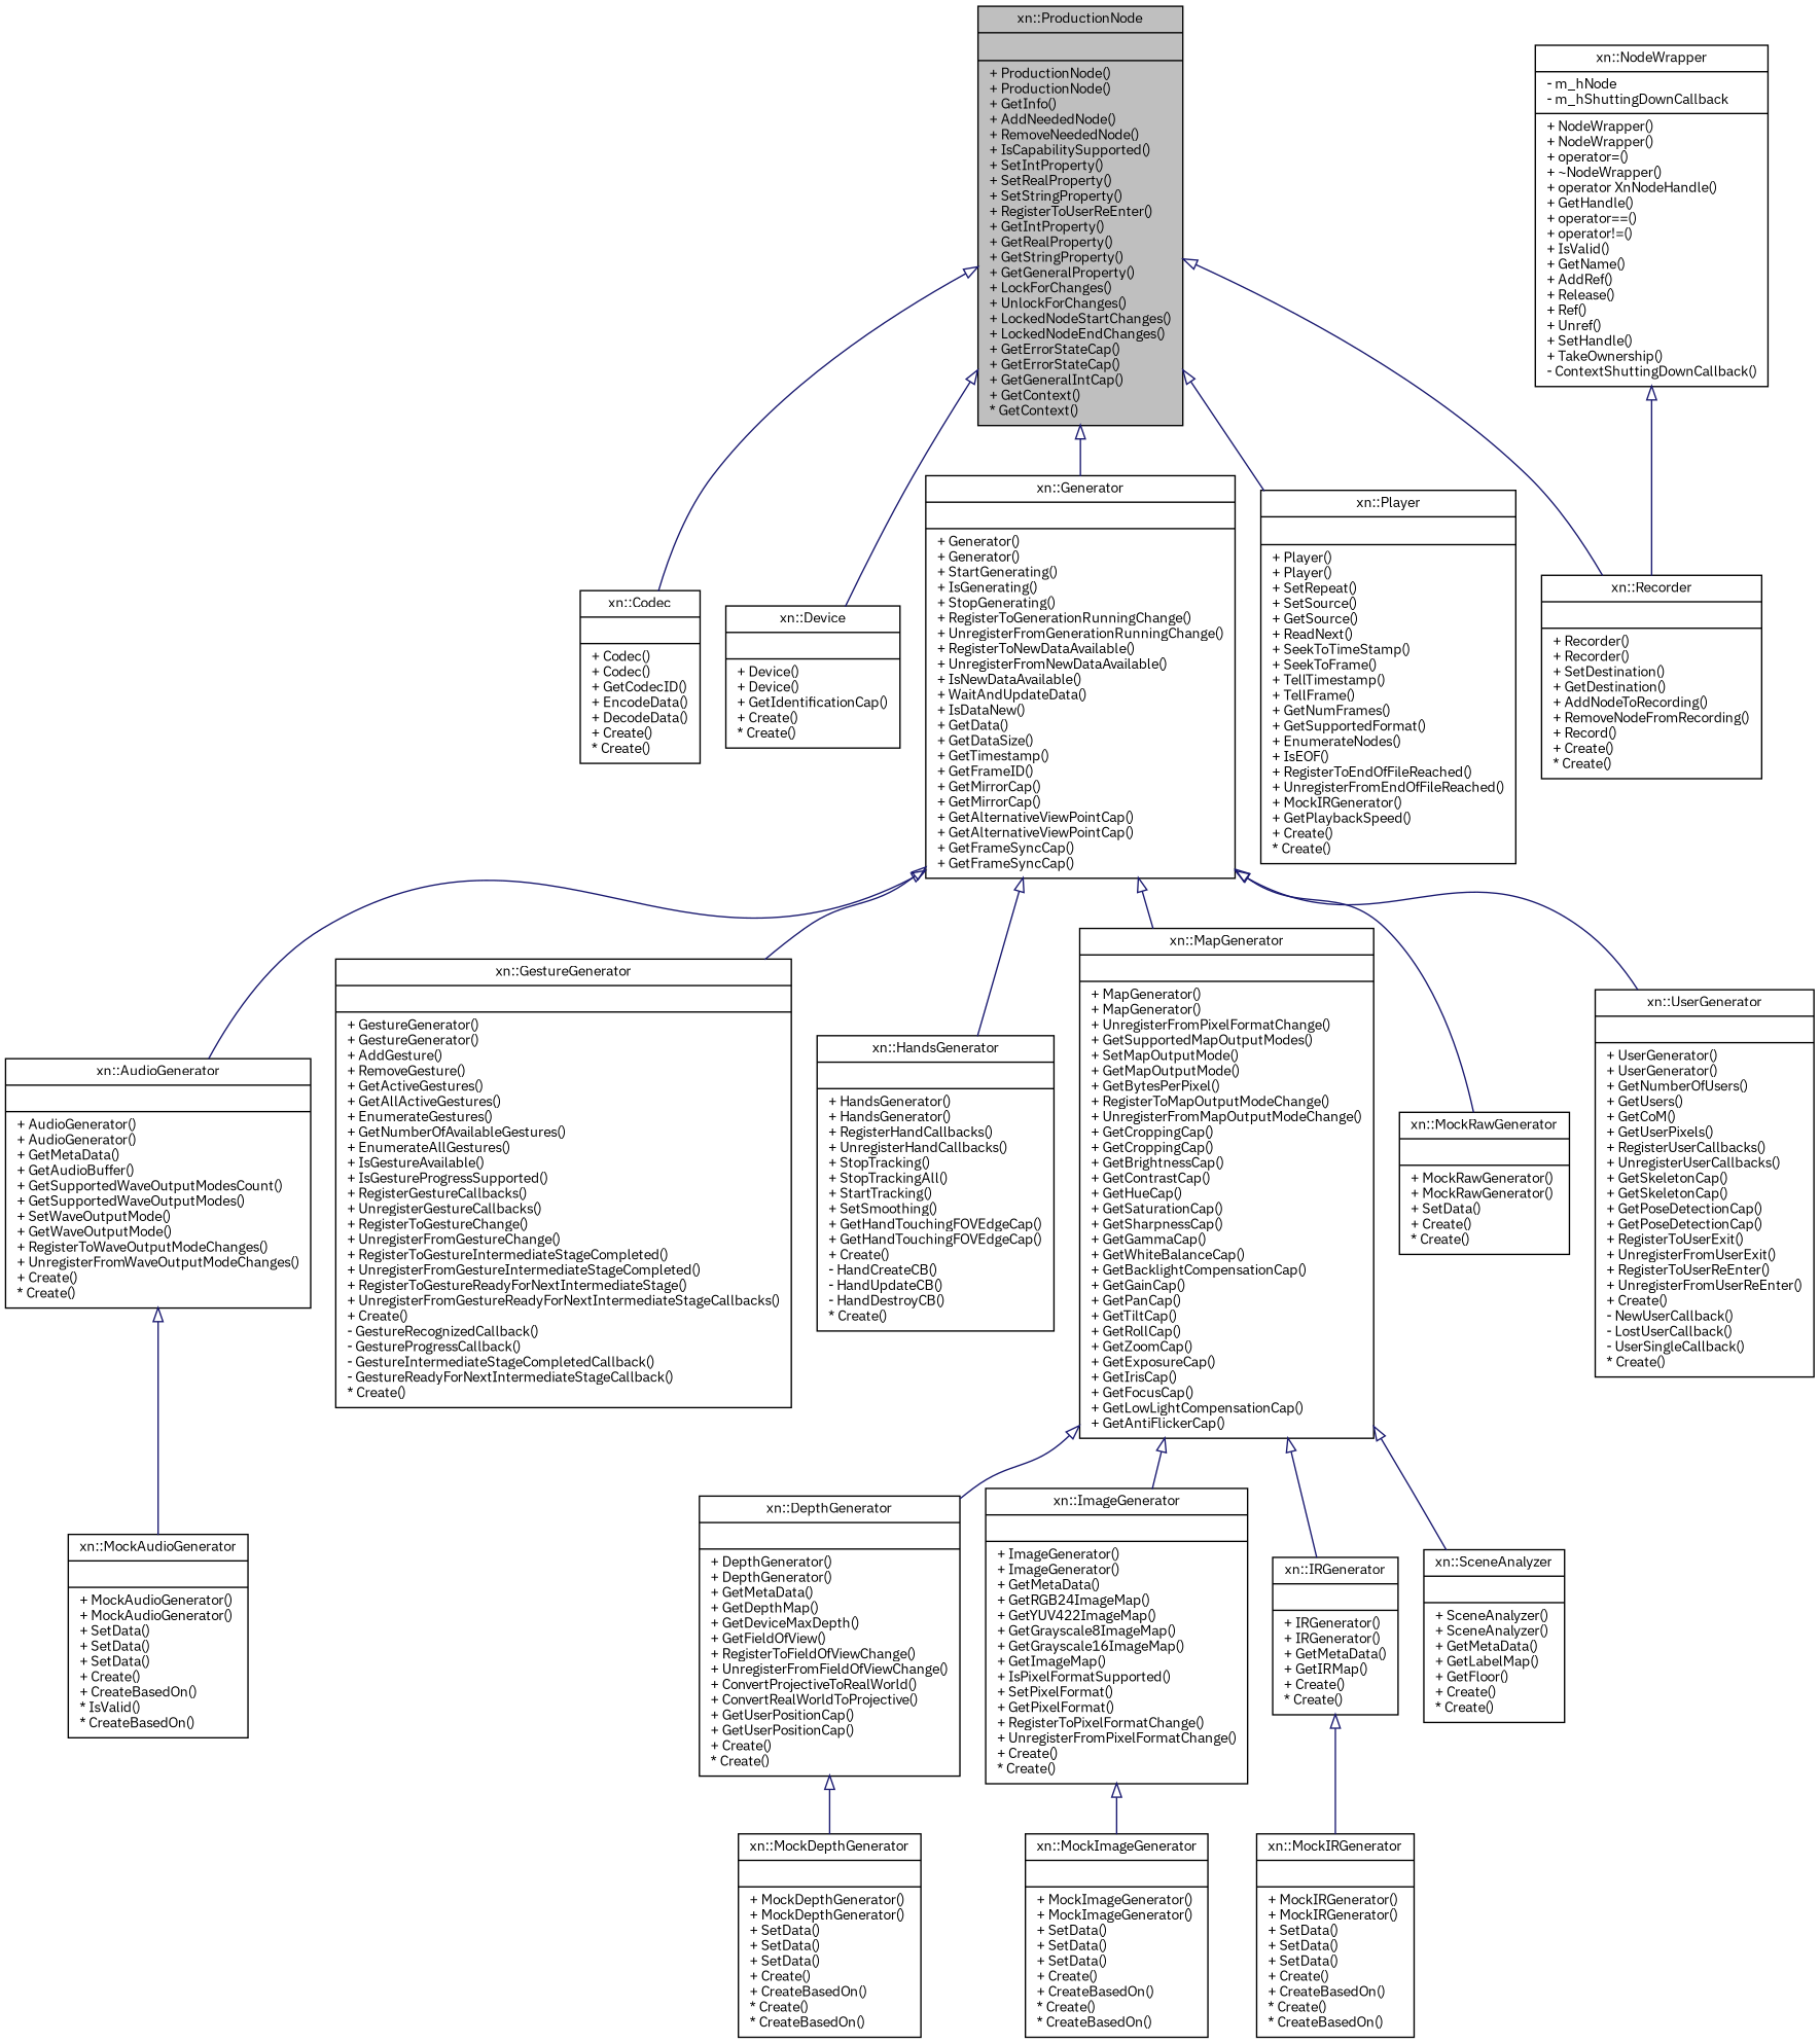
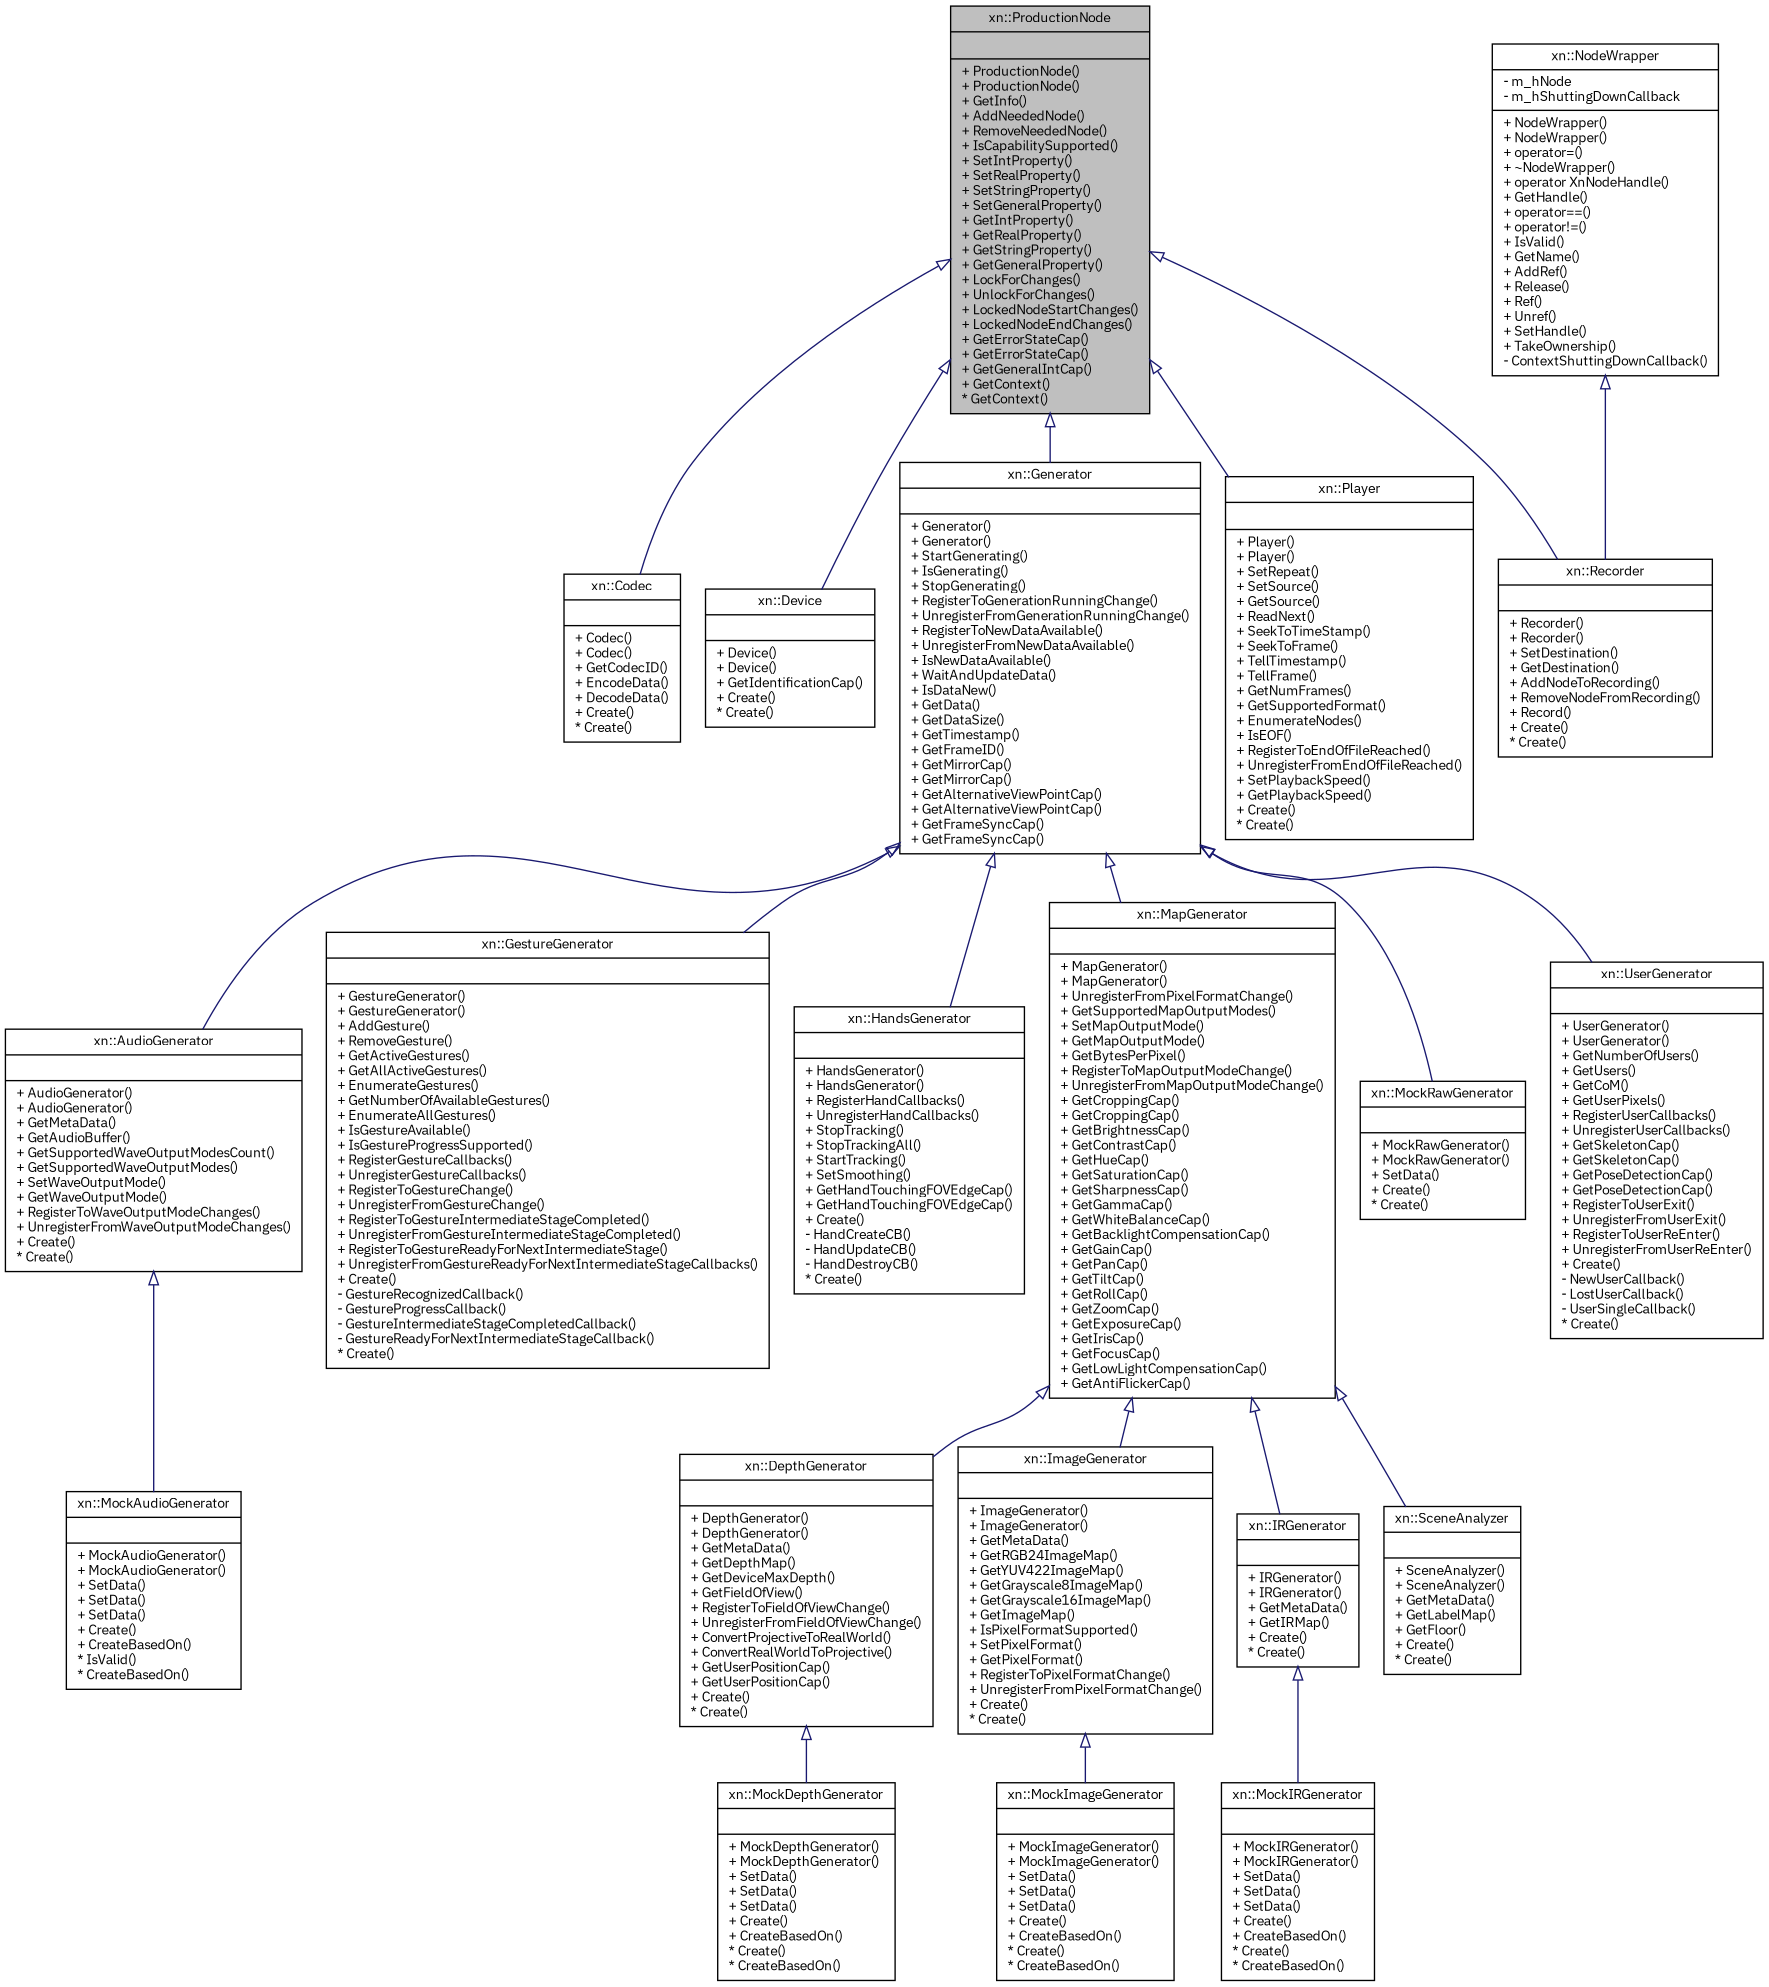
  digraph {
    fontname="IBM Plex Sans"
    node [color=black fillcolor=white fontname="IBM Plex Sans" fontsize=10 shape=record style=filled]
    edge [arrowtail=empty color=midnightblue dir=back fontname="IBM Plex Sans" fontsize=10 labelfontname=FreeSans labelfontsize=10 style=solid]
-   n1 [fillcolor=grey75 fontcolor=black height=0.2 label="{xn::ProductionNode\n||+ ProductionNode()\l+ ProductionNode()\l+ GetInfo()\l+ AddNeededNode()\l+ RemoveNeededNode()\l+ IsCapabilitySupported()\l+ SetIntProperty()\l+ SetRealProperty()\l+ SetStringProperty()\l+ RegisterToUserReEnter()\l+ GetIntProperty()\l+ GetRealProperty()\l+ GetStringProperty()\l+ GetGeneralProperty()\l+ LockForChanges()\l+ UnlockForChanges()\l+ LockedNodeStartChanges()\l+ LockedNodeEndChanges()\l+ GetErrorStateCap()\l+ GetErrorStateCap()\l+ GetGeneralIntCap()\l+ GetContext()\l* GetContext()\l}" width=0.4]
+   n1 [fillcolor=grey75 fontcolor=black height=0.2 label="{xn::ProductionNode\n||+ ProductionNode()\l+ ProductionNode()\l+ GetInfo()\l+ AddNeededNode()\l+ RemoveNeededNode()\l+ IsCapabilitySupported()\l+ SetIntProperty()\l+ SetRealProperty()\l+ SetStringProperty()\l+ SetGeneralProperty()\l+ GetIntProperty()\l+ GetRealProperty()\l+ GetStringProperty()\l+ GetGeneralProperty()\l+ LockForChanges()\l+ UnlockForChanges()\l+ LockedNodeStartChanges()\l+ LockedNodeEndChanges()\l+ GetErrorStateCap()\l+ GetErrorStateCap()\l+ GetGeneralIntCap()\l+ GetContext()\l* GetContext()\l}" width=0.4]
    n2 [height=0.2 label="{xn::Codec\n||+ Codec()\l+ Codec()\l+ GetCodecID()\l+ EncodeData()\l+ DecodeData()\l+ Create()\l* Create()\l}" width=0.4]
    n3 [height=0.2 label="{xn::Device\n||+ Device()\l+ Device()\l+ GetIdentificationCap()\l+ Create()\l* Create()\l}" width=0.4]
    n4 [height=0.2 label="{xn::Generator\n||+ Generator()\l+ Generator()\l+ StartGenerating()\l+ IsGenerating()\l+ StopGenerating()\l+ RegisterToGenerationRunningChange()\l+ UnregisterFromGenerationRunningChange()\l+ RegisterToNewDataAvailable()\l+ UnregisterFromNewDataAvailable()\l+ IsNewDataAvailable()\l+ WaitAndUpdateData()\l+ IsDataNew()\l+ GetData()\l+ GetDataSize()\l+ GetTimestamp()\l+ GetFrameID()\l+ GetMirrorCap()\l+ GetMirrorCap()\l+ GetAlternativeViewPointCap()\l+ GetAlternativeViewPointCap()\l+ GetFrameSyncCap()\l+ GetFrameSyncCap()\l}" width=0.4]
-   n5 [height=0.2 label="{xn::Player\n||+ Player()\l+ Player()\l+ SetRepeat()\l+ SetSource()\l+ GetSource()\l+ ReadNext()\l+ SeekToTimeStamp()\l+ SeekToFrame()\l+ TellTimestamp()\l+ TellFrame()\l+ GetNumFrames()\l+ GetSupportedFormat()\l+ EnumerateNodes()\l+ IsEOF()\l+ RegisterToEndOfFileReached()\l+ UnregisterFromEndOfFileReached()\l+ MockIRGenerator()\l+ GetPlaybackSpeed()\l+ Create()\l* Create()\l}" width=0.4]
+   n5 [height=0.2 label="{xn::Player\n||+ Player()\l+ Player()\l+ SetRepeat()\l+ SetSource()\l+ GetSource()\l+ ReadNext()\l+ SeekToTimeStamp()\l+ SeekToFrame()\l+ TellTimestamp()\l+ TellFrame()\l+ GetNumFrames()\l+ GetSupportedFormat()\l+ EnumerateNodes()\l+ IsEOF()\l+ RegisterToEndOfFileReached()\l+ UnregisterFromEndOfFileReached()\l+ SetPlaybackSpeed()\l+ GetPlaybackSpeed()\l+ Create()\l* Create()\l}" width=0.4]
    n6 [height=0.2 label="{xn::Recorder\n||+ Recorder()\l+ Recorder()\l+ SetDestination()\l+ GetDestination()\l+ AddNodeToRecording()\l+ RemoveNodeFromRecording()\l+ Record()\l+ Create()\l* Create()\l}" width=0.4]
    n7 [height=0.2 label="{xn::AudioGenerator\n||+ AudioGenerator()\l+ AudioGenerator()\l+ GetMetaData()\l+ GetAudioBuffer()\l+ GetSupportedWaveOutputModesCount()\l+ GetSupportedWaveOutputModes()\l+ SetWaveOutputMode()\l+ GetWaveOutputMode()\l+ RegisterToWaveOutputModeChanges()\l+ UnregisterFromWaveOutputModeChanges()\l+ Create()\l* Create()\l}" width=0.4]
    n8 [height=0.2 label="{xn::GestureGenerator\n||+ GestureGenerator()\l+ GestureGenerator()\l+ AddGesture()\l+ RemoveGesture()\l+ GetActiveGestures()\l+ GetAllActiveGestures()\l+ EnumerateGestures()\l+ GetNumberOfAvailableGestures()\l+ EnumerateAllGestures()\l+ IsGestureAvailable()\l+ IsGestureProgressSupported()\l+ RegisterGestureCallbacks()\l+ UnregisterGestureCallbacks()\l+ RegisterToGestureChange()\l+ UnregisterFromGestureChange()\l+ RegisterToGestureIntermediateStageCompleted()\l+ UnregisterFromGestureIntermediateStageCompleted()\l+ RegisterToGestureReadyForNextIntermediateStage()\l+ UnregisterFromGestureReadyForNextIntermediateStageCallbacks()\l+ Create()\l- GestureRecognizedCallback()\l- GestureProgressCallback()\l- GestureIntermediateStageCompletedCallback()\l- GestureReadyForNextIntermediateStageCallback()\l* Create()\l}" width=0.4]
    n9 [height=0.2 label="{xn::HandsGenerator\n||+ HandsGenerator()\l+ HandsGenerator()\l+ RegisterHandCallbacks()\l+ UnregisterHandCallbacks()\l+ StopTracking()\l+ StopTrackingAll()\l+ StartTracking()\l+ SetSmoothing()\l+ GetHandTouchingFOVEdgeCap()\l+ GetHandTouchingFOVEdgeCap()\l+ Create()\l- HandCreateCB()\l- HandUpdateCB()\l- HandDestroyCB()\l* Create()\l}" width=0.4]
    n10 [height=0.2 label="{xn::MapGenerator\n||+ MapGenerator()\l+ MapGenerator()\l+ UnregisterFromPixelFormatChange()\l+ GetSupportedMapOutputModes()\l+ SetMapOutputMode()\l+ GetMapOutputMode()\l+ GetBytesPerPixel()\l+ RegisterToMapOutputModeChange()\l+ UnregisterFromMapOutputModeChange()\l+ GetCroppingCap()\l+ GetCroppingCap()\l+ GetBrightnessCap()\l+ GetContrastCap()\l+ GetHueCap()\l+ GetSaturationCap()\l+ GetSharpnessCap()\l+ GetGammaCap()\l+ GetWhiteBalanceCap()\l+ GetBacklightCompensationCap()\l+ GetGainCap()\l+ GetPanCap()\l+ GetTiltCap()\l+ GetRollCap()\l+ GetZoomCap()\l+ GetExposureCap()\l+ GetIrisCap()\l+ GetFocusCap()\l+ GetLowLightCompensationCap()\l+ GetAntiFlickerCap()\l}" width=0.4]
    n11 [height=0.2 label="{xn::MockRawGenerator\n||+ MockRawGenerator()\l+ MockRawGenerator()\l+ SetData()\l+ Create()\l* Create()\l}" width=0.4]
    n12 [height=0.2 label="{xn::UserGenerator\n||+ UserGenerator()\l+ UserGenerator()\l+ GetNumberOfUsers()\l+ GetUsers()\l+ GetCoM()\l+ GetUserPixels()\l+ RegisterUserCallbacks()\l+ UnregisterUserCallbacks()\l+ GetSkeletonCap()\l+ GetSkeletonCap()\l+ GetPoseDetectionCap()\l+ GetPoseDetectionCap()\l+ RegisterToUserExit()\l+ UnregisterFromUserExit()\l+ RegisterToUserReEnter()\l+ UnregisterFromUserReEnter()\l+ Create()\l- NewUserCallback()\l- LostUserCallback()\l- UserSingleCallback()\l* Create()\l}" width=0.4]
    n13 [height=0.2 label="{xn::NodeWrapper\n|- m_hNode\l- m_hShuttingDownCallback\l|+ NodeWrapper()\l+ NodeWrapper()\l+ operator=()\l+ ~NodeWrapper()\l+ operator XnNodeHandle()\l+ GetHandle()\l+ operator==()\l+ operator!=()\l+ IsValid()\l+ GetName()\l+ AddRef()\l+ Release()\l+ Ref()\l+ Unref()\l+ SetHandle()\l+ TakeOwnership()\l- ContextShuttingDownCallback()\l}" width=0.4]
    n14 [height=0.2 label="{xn::MockAudioGenerator\n||+ MockAudioGenerator()\l+ MockAudioGenerator()\l+ SetData()\l+ SetData()\l+ SetData()\l+ Create()\l+ CreateBasedOn()\l* IsValid()\l* CreateBasedOn()\l}" width=0.4]
    n15 [height=0.2 label="{xn::DepthGenerator\n||+ DepthGenerator()\l+ DepthGenerator()\l+ GetMetaData()\l+ GetDepthMap()\l+ GetDeviceMaxDepth()\l+ GetFieldOfView()\l+ RegisterToFieldOfViewChange()\l+ UnregisterFromFieldOfViewChange()\l+ ConvertProjectiveToRealWorld()\l+ ConvertRealWorldToProjective()\l+ GetUserPositionCap()\l+ GetUserPositionCap()\l+ Create()\l* Create()\l}" width=0.4]
    n16 [height=0.2 label="{xn::ImageGenerator\n||+ ImageGenerator()\l+ ImageGenerator()\l+ GetMetaData()\l+ GetRGB24ImageMap()\l+ GetYUV422ImageMap()\l+ GetGrayscale8ImageMap()\l+ GetGrayscale16ImageMap()\l+ GetImageMap()\l+ IsPixelFormatSupported()\l+ SetPixelFormat()\l+ GetPixelFormat()\l+ RegisterToPixelFormatChange()\l+ UnregisterFromPixelFormatChange()\l+ Create()\l* Create()\l}" width=0.4]
    n17 [height=0.2 label="{xn::IRGenerator\n||+ IRGenerator()\l+ IRGenerator()\l+ GetMetaData()\l+ GetIRMap()\l+ Create()\l* Create()\l}" width=0.4]
    n18 [height=0.2 label="{xn::SceneAnalyzer\n||+ SceneAnalyzer()\l+ SceneAnalyzer()\l+ GetMetaData()\l+ GetLabelMap()\l+ GetFloor()\l+ Create()\l* Create()\l}" width=0.4]
    n19 [height=0.2 label="{xn::MockDepthGenerator\n||+ MockDepthGenerator()\l+ MockDepthGenerator()\l+ SetData()\l+ SetData()\l+ SetData()\l+ Create()\l+ CreateBasedOn()\l* Create()\l* CreateBasedOn()\l}" width=0.4]
    n20 [height=0.2 label="{xn::MockImageGenerator\n||+ MockImageGenerator()\l+ MockImageGenerator()\l+ SetData()\l+ SetData()\l+ SetData()\l+ Create()\l+ CreateBasedOn()\l* Create()\l* CreateBasedOn()\l}" width=0.4]
    n21 [height=0.2 label="{xn::MockIRGenerator\n||+ MockIRGenerator()\l+ MockIRGenerator()\l+ SetData()\l+ SetData()\l+ SetData()\l+ Create()\l+ CreateBasedOn()\l* Create()\l* CreateBasedOn()\l}" width=0.4]
    n1 -> n2
    n1 -> n3
    n1 -> n4
    n1 -> n5
    n1 -> n6
    n4 -> n7
    n4 -> n8
    n4 -> n9
    n4 -> n10
    n4 -> n11
    n4 -> n12
    n7 -> n14
    n10 -> n15
    n10 -> n16
    n10 -> n17
    n10 -> n18
    n13 -> n6
    n15 -> n19
    n16 -> n20
    n17 -> n21
  }
